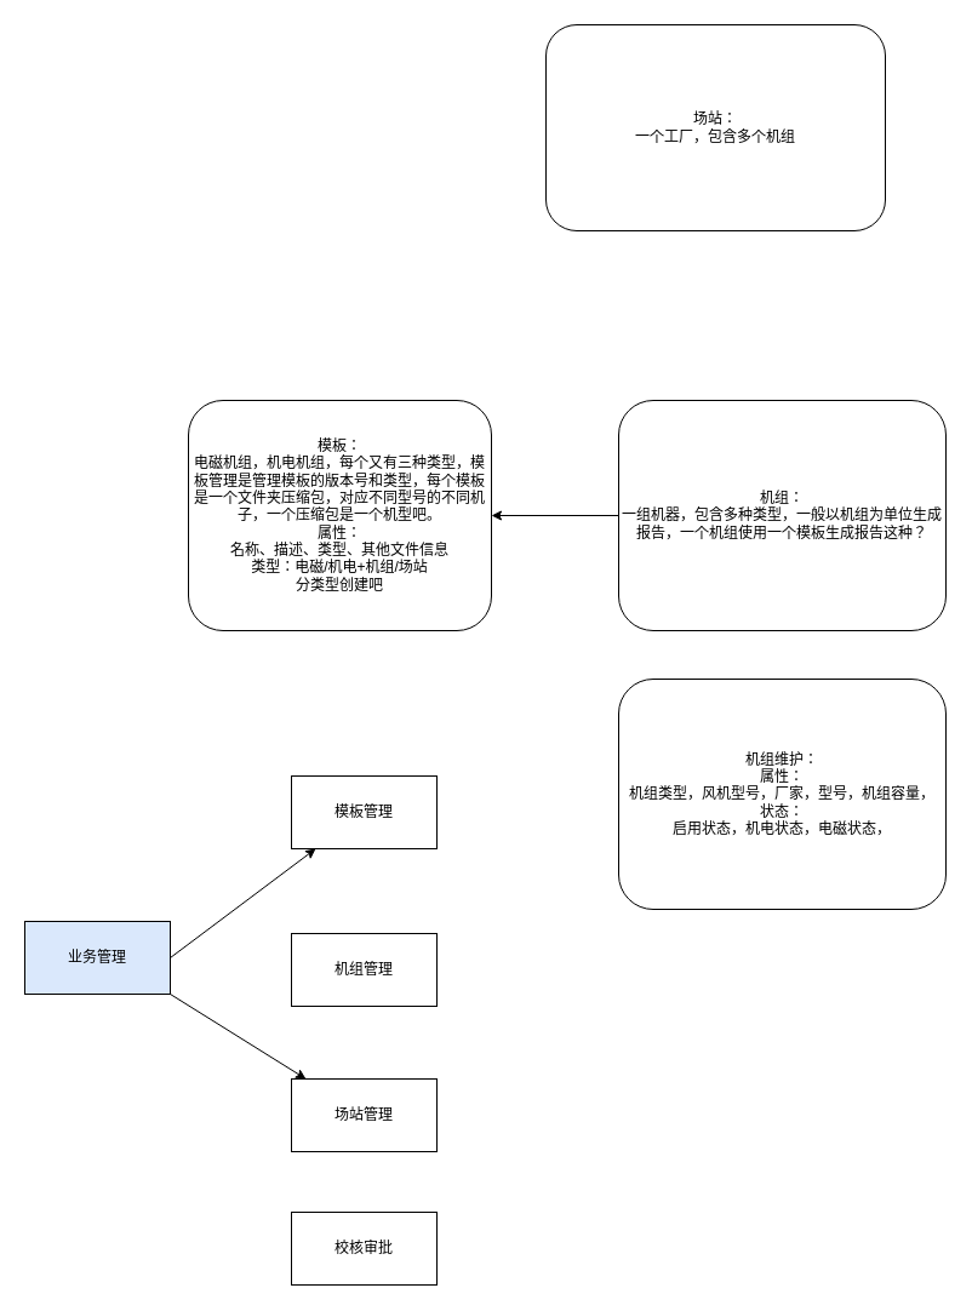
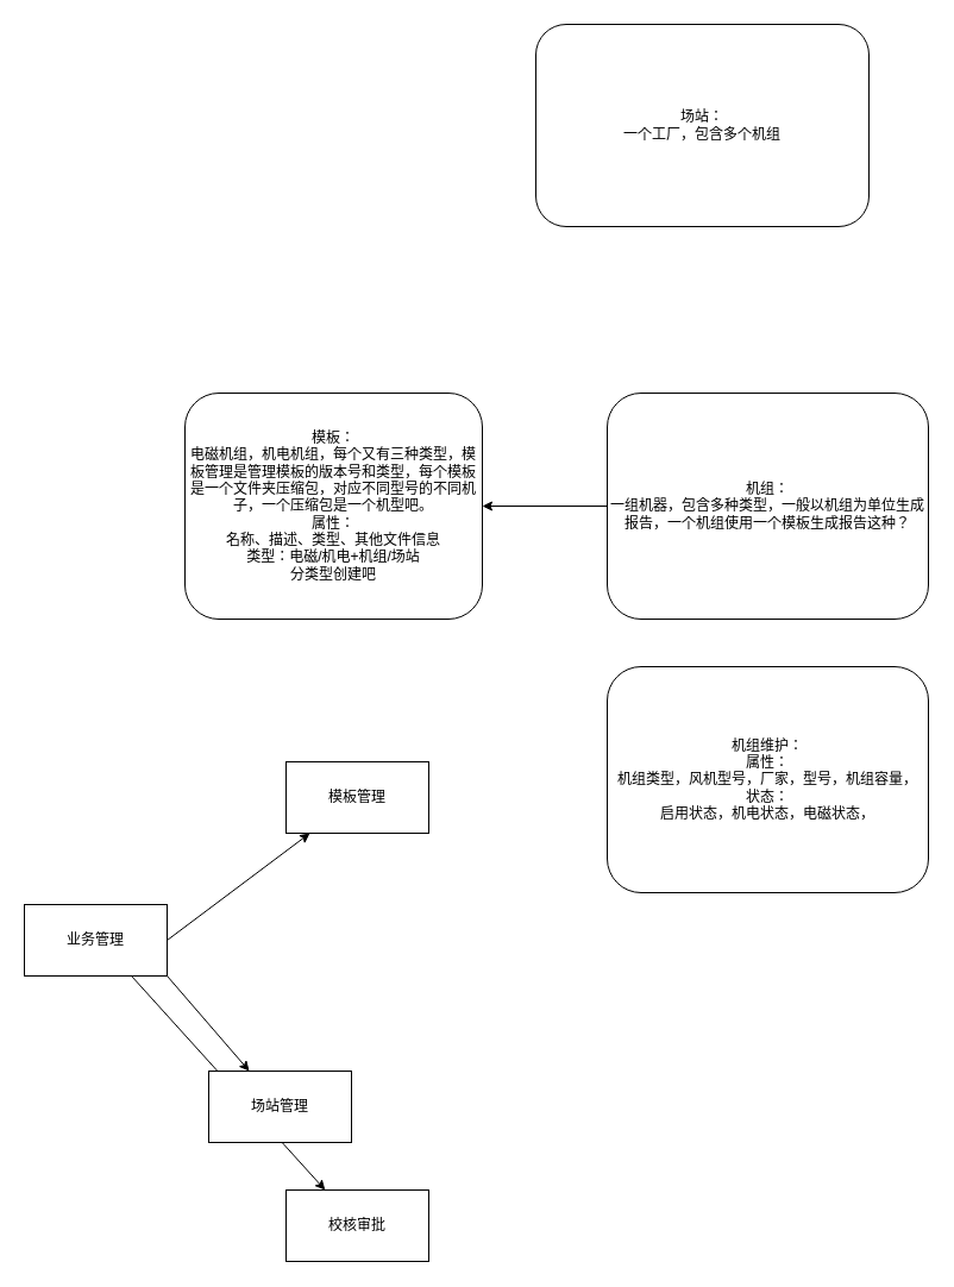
  <mxCell id="0" />
  <mxCell id="1" parent="0" />
  <mxCell id="2" value="" style="edgeStyle=none;html=1;" edge="1" parent="1" source="5" target="6"><mxGeometry relative="1" as="geometry"><Array as="points"><mxPoint x="140" y="790" /></Array></mxGeometry></mxCell>
  <mxCell id="3" value="" style="edgeStyle=none;html=1;exitX=1;exitY=1;exitDx=0;exitDy=0;" edge="1" parent="1" source="5" target="8"><mxGeometry relative="1" as="geometry" /></mxCell>
- <mxCell id="5" value="业务管理" style="whiteSpace=wrap;html=1;rounded=0;fillColor=#dae8fc;" vertex="1" parent="1"><mxGeometry x="20" y="760" width="120" height="60" as="geometry" /></mxCell>
+ <mxCell id="4" value="" style="edgeStyle=none;html=1;exitX=0.75;exitY=1;exitDx=0;exitDy=0;" edge="1" parent="1" source="5" target="9"><mxGeometry relative="1" as="geometry" /></mxCell>
+ <mxCell id="5" value="业务管理" style="whiteSpace=wrap;html=1;rounded=0;" vertex="1" parent="1"><mxGeometry x="20" y="760" width="120" height="60" as="geometry" /></mxCell>
  <mxCell id="6" value="模板管理" style="whiteSpace=wrap;html=1;rounded=0;" vertex="1" parent="1"><mxGeometry x="240" y="640" width="120" height="60" as="geometry" /></mxCell>
- <mxCell id="7" value="机组管理" style="whiteSpace=wrap;html=1;rounded=0;" vertex="1" parent="1"><mxGeometry x="240" y="770" width="120" height="60" as="geometry" /></mxCell>
- <mxCell id="8" value="场站管理" style="whiteSpace=wrap;html=1;rounded=0;" vertex="1" parent="1"><mxGeometry x="240" y="890" width="120" height="60" as="geometry" /></mxCell>
+ <mxCell id="8" value="场站管理" style="whiteSpace=wrap;html=1;rounded=0;" vertex="1" parent="1"><mxGeometry x="175" y="900" width="120" height="60" as="geometry" /></mxCell>
  <mxCell id="9" value="校核审批" style="whiteSpace=wrap;html=1;rounded=0;" vertex="1" parent="1"><mxGeometry x="240" y="1000" width="120" height="60" as="geometry" /></mxCell>
  <mxCell id="10" value="模板：&lt;br&gt;电磁机组，机电机组，每个又有三种类型，模板管理是管理模板的版本号和类型，每个模板是一个文件夹压缩包，对应不同型号的不同机子，一个压缩包是一个机型吧。&lt;br&gt;属性：&lt;br&gt;名称、描述、类型、其他文件信息&lt;br&gt;类型：电磁/机电+机组/场站&lt;br&gt;分类型创建吧" style="rounded=1;whiteSpace=wrap;html=1;" vertex="1" parent="1"><mxGeometry x="155" y="330" width="250" height="190" as="geometry" /></mxCell>
  <mxCell id="11" style="edgeStyle=none;html=1;entryX=1;entryY=0.5;entryDx=0;entryDy=0;" edge="1" parent="1" source="12" target="10"><mxGeometry relative="1" as="geometry" /></mxCell>
  <mxCell id="12" value="机组：&lt;br&gt;一组机器，包含多种类型，一般以机组为单位生成报告，一个机组使用一个模板生成报告这种？" style="rounded=1;whiteSpace=wrap;html=1;" vertex="1" parent="1"><mxGeometry x="510" y="330" width="270" height="190" as="geometry" /></mxCell>
  <mxCell id="13" value="场站：&lt;br&gt;一个工厂，包含多个机组" style="rounded=1;whiteSpace=wrap;html=1;" vertex="1" parent="1"><mxGeometry x="450" y="20" width="280" height="170" as="geometry" /></mxCell>
  <mxCell id="14" value="机组维护：&lt;br&gt;属性：&lt;br&gt;机组类型，风机型号，厂家，型号，机组容量，&lt;br&gt;状态：&lt;br&gt;启用状态，机电状态，电磁状态，" style="rounded=1;whiteSpace=wrap;html=1;" vertex="1" parent="1"><mxGeometry x="510" y="560" width="270" height="190" as="geometry" /></mxCell>
